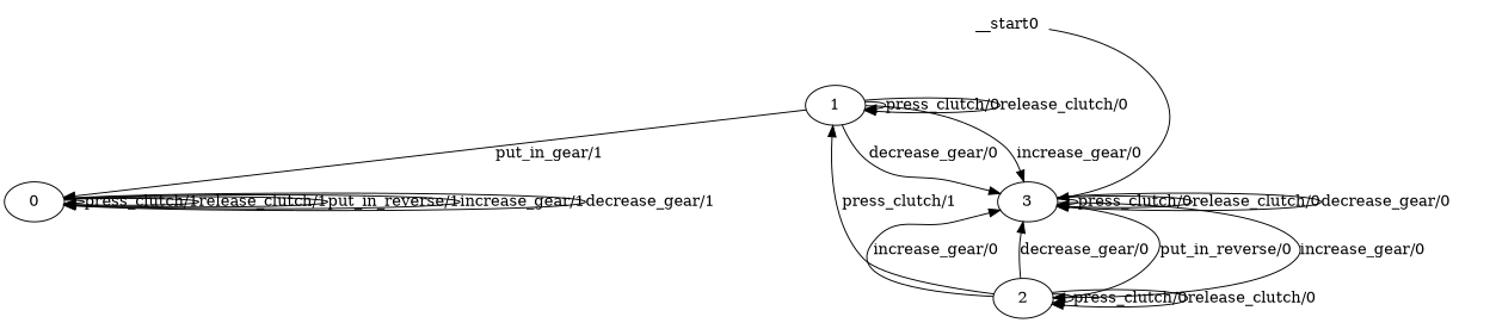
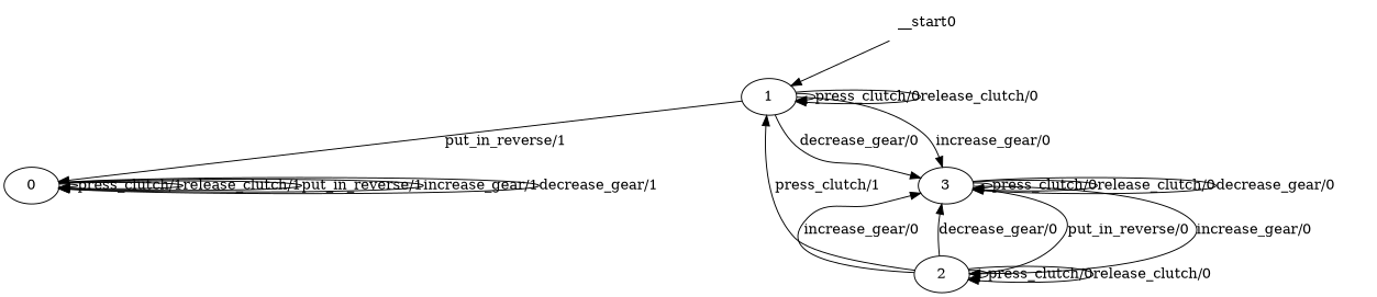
  digraph {
    n1 [label=0]
    n2 [label=1]
    n3 [label=3]
    n4 [label=2]
    __start0 [shape=none]
    n1 -> n1 [label="press_clutch/1"]
    n1 -> n1 [label="release_clutch/1"]
    n1 -> n1 [label="put_in_reverse/1"]
    n1 -> n1 [label="increase_gear/1"]
    n1 -> n1 [label="decrease_gear/1"]
-   n2 -> n1 [label="put_in_gear/1"]
+   n2 -> n1 [label="put_in_reverse/1"]
    n2 -> n2 [label="press_clutch/0"]
    n2 -> n2 [label="release_clutch/0"]
    n2 -> n3 [label="increase_gear/0"]
    n2 -> n3 [label="decrease_gear/0"]
    n3 -> n3 [label="press_clutch/0"]
    n3 -> n3 [label="release_clutch/0"]
    n3 -> n3 [label="decrease_gear/0"]
    n3 -> n4 [label="put_in_reverse/0"]
    n3 -> n4 [label="increase_gear/0"]
    n4 -> n2 [label="press_clutch/1"]
    n4 -> n3 [label="increase_gear/0"]
    n4 -> n3 [label="decrease_gear/0"]
    n4 -> n4 [label="press_clutch/0"]
    n4 -> n4 [label="release_clutch/0"]
-   __start0 -> n3
+   __start0 -> n2
  }
